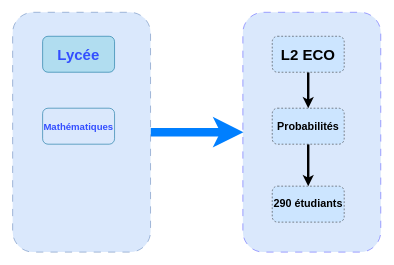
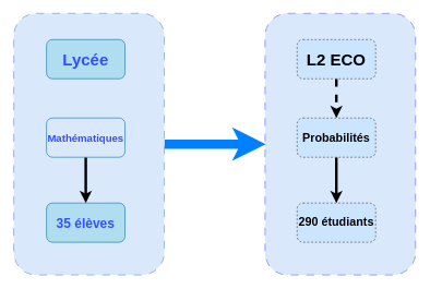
  <mxCell id="0" />
  <mxCell id="1" parent="0" />
  <mxCell id="2" value="" style="rounded=1;whiteSpace=wrap;html=1;fillColor=#dae8fc;strokeColor=#6666FF;dashed=1;dashPattern=12 12;" vertex="1" parent="1"><mxGeometry x="404" y="20" width="230" height="400" as="geometry" /></mxCell>
  <mxCell id="3" value="" style="edgeStyle=orthogonalEdgeStyle;rounded=1;orthogonalLoop=1;jettySize=auto;html=1;strokeWidth=14;fillColor=#cce5ff;strokeColor=#007FFF;dashed=1;dashPattern=12 12;" edge="1" parent="1" source="4"><mxGeometry relative="1" as="geometry"><mxPoint x="405" y="220" as="targetPoint" /></mxGeometry></mxCell>
  <mxCell id="4" value="" style="rounded=1;whiteSpace=wrap;html=1;fillColor=#dae8fc;strokeColor=#6c8ebf;dashed=1;dashPattern=12 12;" vertex="1" parent="1"><mxGeometry x="20" y="20" width="230" height="400" as="geometry" /></mxCell>
  <mxCell id="5" value="&lt;font color=&quot;#334eff&quot; style=&quot;font-size: 25px;&quot;&gt;&lt;b&gt;Lycée&lt;/b&gt;&lt;/font&gt;" style="rounded=1;whiteSpace=wrap;html=1;fillColor=#b1ddf0;strokeColor=#10739e;shadow=0;glass=0;" vertex="1" parent="1"><mxGeometry x="70" y="60" width="120" height="60" as="geometry" /></mxCell>
+ <mxCell id="6" value="" style="edgeStyle=orthogonalEdgeStyle;rounded=0;orthogonalLoop=1;jettySize=auto;html=1;strokeWidth=4;" edge="1" parent="1" source="7" target="8"><mxGeometry relative="1" as="geometry" /></mxCell>
  <mxCell id="7" value="&lt;font color=&quot;#334eff&quot; style=&quot;font-size: 16px;&quot;&gt;&lt;b&gt;Mathématiques&lt;/b&gt;&lt;/font&gt;" style="rounded=1;whiteSpace=wrap;html=1;fillColor=#dae8fc;strokeColor=#10739e;" vertex="1" parent="1"><mxGeometry x="70" y="180" width="120" height="60" as="geometry" /></mxCell>
- <mxCell id="9" value="" style="edgeStyle=orthogonalEdgeStyle;rounded=0;orthogonalLoop=1;jettySize=auto;html=1;strokeWidth=4;" edge="1" parent="1" source="10" target="12"><mxGeometry relative="1" as="geometry" /></mxCell>
+ <mxCell id="8" value="&lt;font color=&quot;#334eff&quot; style=&quot;font-size: 20px;&quot;&gt;&lt;b&gt;35 élèves&lt;/b&gt;&lt;/font&gt;" style="rounded=1;whiteSpace=wrap;html=1;strokeColor=#10739e;fillColor=#b1ddf0;" vertex="1" parent="1"><mxGeometry x="70" y="310" width="120" height="60" as="geometry" /></mxCell>
+ <mxCell id="9" value="" style="edgeStyle=orthogonalEdgeStyle;rounded=0;orthogonalLoop=1;jettySize=auto;html=1;strokeWidth=4;dashed=1;" edge="1" parent="1" source="10" target="12"><mxGeometry relative="1" as="geometry" /></mxCell>
  <mxCell id="10" value="&lt;font style=&quot;font-size: 25px;&quot;&gt;&lt;b&gt;L2 ECO&lt;/b&gt;&lt;/font&gt;" style="rounded=1;whiteSpace=wrap;html=1;fillColor=#cce5ff;strokeColor=#36393d;dashed=1;" vertex="1" parent="1"><mxGeometry x="453" y="60" width="120" height="60" as="geometry" /></mxCell>
  <mxCell id="11" value="" style="edgeStyle=orthogonalEdgeStyle;rounded=0;orthogonalLoop=1;jettySize=auto;html=1;strokeWidth=4;" edge="1" parent="1" source="12" target="13"><mxGeometry relative="1" as="geometry" /></mxCell>
  <mxCell id="12" value="&lt;font style=&quot;font-size: 18px;&quot;&gt;&lt;b&gt;Probabilités&lt;/b&gt;&lt;/font&gt;" style="rounded=1;whiteSpace=wrap;html=1;fillColor=#cce5ff;strokeColor=#36393d;dashed=1;" vertex="1" parent="1"><mxGeometry x="453" y="180" width="120" height="60" as="geometry" /></mxCell>
  <mxCell id="13" value="&lt;font style=&quot;font-size: 18px;&quot;&gt;&lt;b&gt;290 étudiants&lt;/b&gt;&lt;/font&gt;" style="rounded=1;whiteSpace=wrap;html=1;fillColor=#cce5ff;strokeColor=#36393d;dashed=1;" vertex="1" parent="1"><mxGeometry x="453" y="310" width="120" height="60" as="geometry" /></mxCell>
